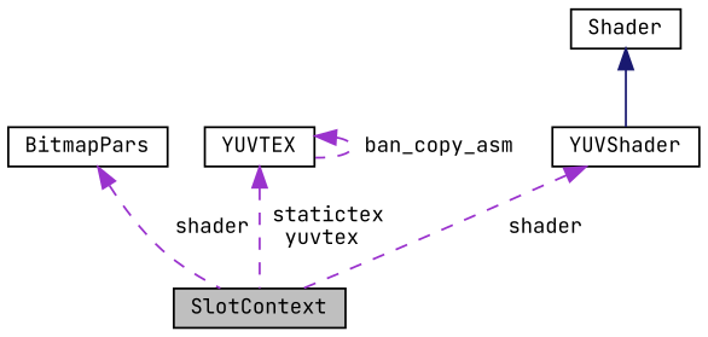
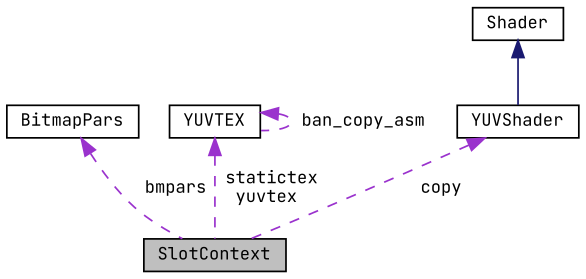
  digraph {
    fontname="JetBrains Mono"
    node [color=black fillcolor=white fontname="JetBrains Mono" fontsize=10 shape=record style=filled]
    edge [color=darkorchid3 dir=back fontname="JetBrains Mono" fontsize=10 labelfontname=Helvetica labelfontsize=10 style=dashed]
    n1 [fillcolor=grey75 fontcolor=black height=0.2 label=SlotContext width=0.4]
    n2 [height=0.2 label=BitmapPars width=0.4]
    n3 [height=0.2 label=YUVTEX width=0.4]
    n4 [height=0.2 label=YUVShader width=0.4]
    n5 [height=0.2 label=Shader width=0.4]
-   n2 -> n1 [label=" shader"]
+   n2 -> n1 [label=" bmpars"]
    n3 -> n1 [label=" statictex\nyuvtex"]
    n3 -> n3 [label=" ban_copy_asm"]
-   n4 -> n1 [label=" shader"]
+   n4 -> n1 [label=" copy"]
    n5 -> n4 [color=midnightblue style=solid]
  }
